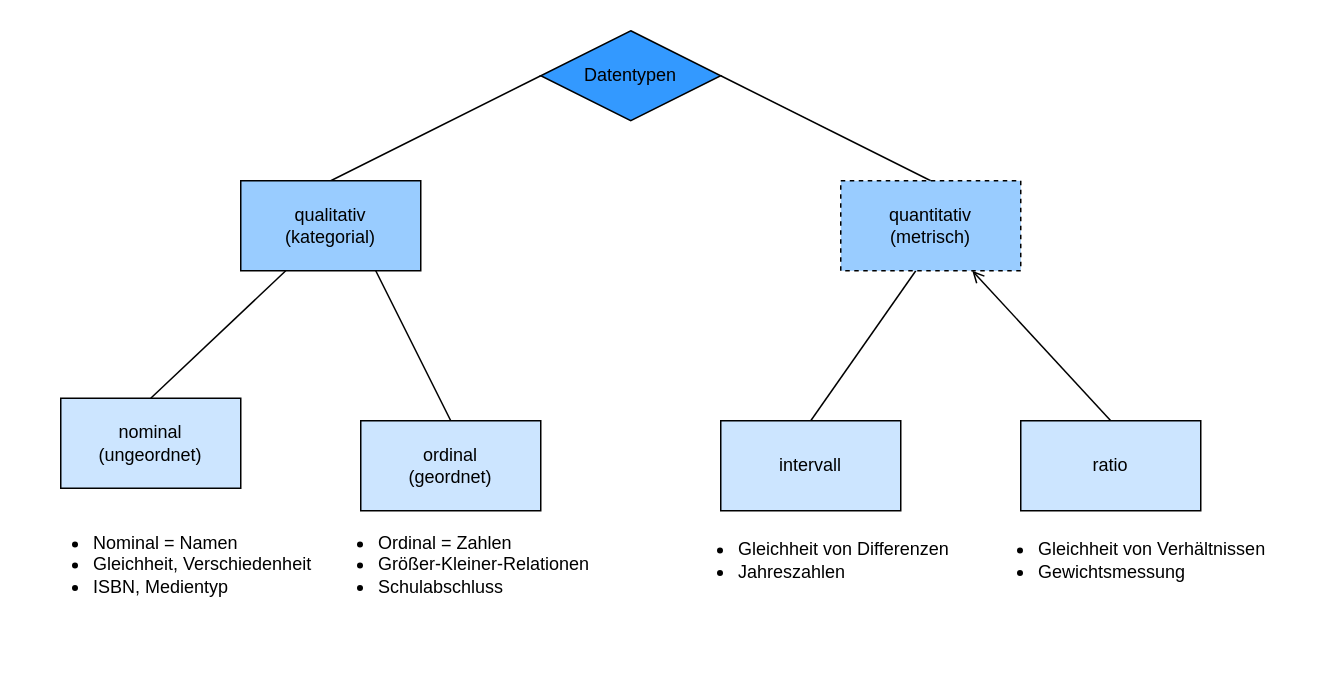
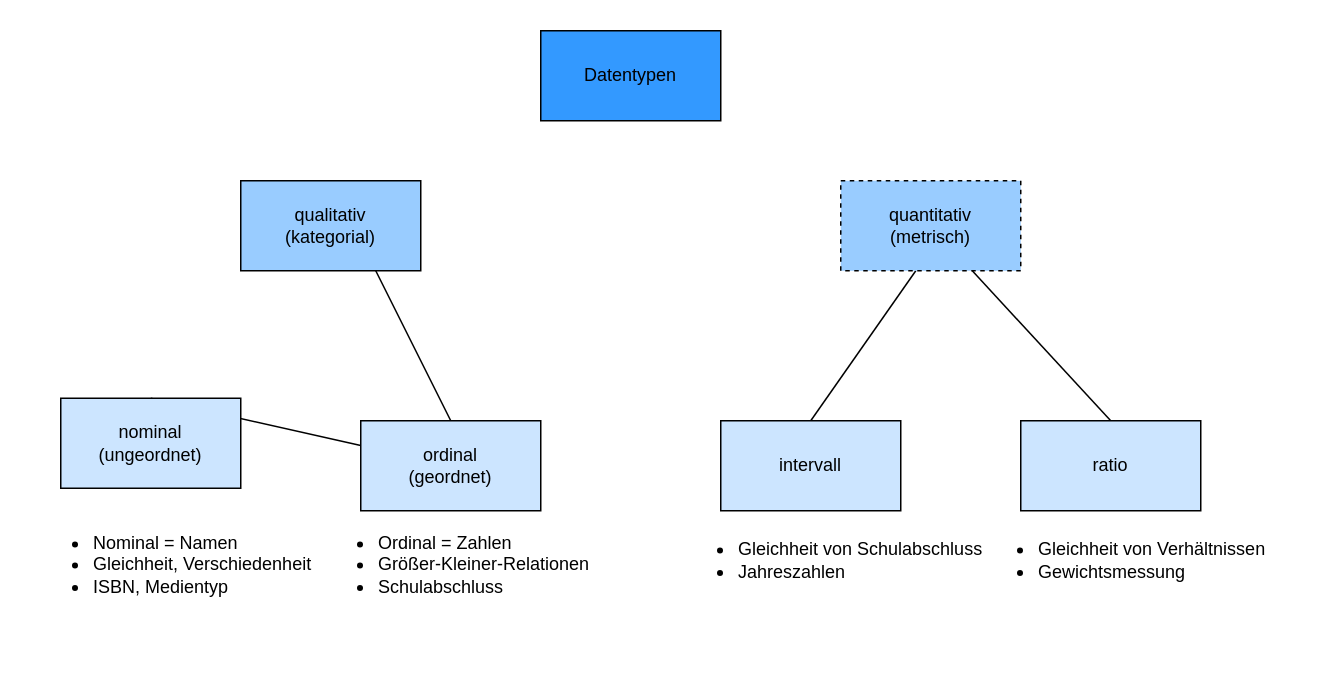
  <mxCell id="0" />
  <mxCell id="1" parent="0" />
- <mxCell id="2" value="" style="endArrow=none;html=1;exitX=0.5;exitY=0;exitDx=0;exitDy=0;entryX=0.25;entryY=1;entryDx=0;entryDy=0;" parent="1" source="15" target="13" edge="1"><mxGeometry width="50" height="50" relative="1" as="geometry"><mxPoint x="110" y="280" as="sourcePoint" /><mxPoint x="190" y="180" as="targetPoint" /></mxGeometry></mxCell>
+ <mxCell id="2" value="" style="endArrow=none;html=1;exitX=0.5;exitY=0;exitDx=0;exitDy=0;" parent="1" source="15" target="16" edge="1"><mxGeometry width="50" height="50" relative="1" as="geometry"><mxPoint x="110" y="280" as="sourcePoint" /><mxPoint x="190" y="180" as="targetPoint" /></mxGeometry></mxCell>
  <mxCell id="3" value="" style="endArrow=none;html=1;exitX=0.5;exitY=0;exitDx=0;exitDy=0;entryX=0.75;entryY=1;entryDx=0;entryDy=0;" parent="1" target="13" edge="1"><mxGeometry width="50" height="50" relative="1" as="geometry"><mxPoint x="300" y="280" as="sourcePoint" /><mxPoint x="250" y="180" as="targetPoint" /></mxGeometry></mxCell>
  <mxCell id="4" value="" style="endArrow=none;html=1;exitX=0.5;exitY=0;exitDx=0;exitDy=0;entryX=0.417;entryY=1;entryDx=0;entryDy=0;entryPerimeter=0;" parent="1" target="14" edge="1"><mxGeometry width="50" height="50" relative="1" as="geometry"><mxPoint x="540" y="280" as="sourcePoint" /><mxPoint x="610" y="190" as="targetPoint" /></mxGeometry></mxCell>
- <mxCell id="5" value="" style="endArrow=open;html=1;exitX=0.5;exitY=0;exitDx=0;exitDy=0;" parent="1" source="18" target="14" edge="1"><mxGeometry width="50" height="50" relative="1" as="geometry"><mxPoint x="740" y="280" as="sourcePoint" /><mxPoint x="640" y="200" as="targetPoint" /></mxGeometry></mxCell>
- <mxCell id="6" value="" style="endArrow=none;html=1;exitX=0.5;exitY=0;exitDx=0;exitDy=0;entryX=0;entryY=0.5;entryDx=0;entryDy=0;" parent="1" source="13" target="12" edge="1"><mxGeometry width="50" height="50" relative="1" as="geometry"><mxPoint x="220" y="120" as="sourcePoint" /><mxPoint x="350" y="60" as="targetPoint" /></mxGeometry></mxCell>
- <mxCell id="7" value="" style="endArrow=none;html=1;exitX=0.5;exitY=0;exitDx=0;exitDy=0;entryX=1;entryY=0.5;entryDx=0;entryDy=0;" parent="1" source="14" target="12" edge="1"><mxGeometry width="50" height="50" relative="1" as="geometry"><mxPoint x="620" y="120" as="sourcePoint" /><mxPoint x="470" y="60" as="targetPoint" /></mxGeometry></mxCell>
+ <mxCell id="5" value="" style="endArrow=none;html=1;exitX=0.5;exitY=0;exitDx=0;exitDy=0;" parent="1" source="18" target="14" edge="1"><mxGeometry width="50" height="50" relative="1" as="geometry"><mxPoint x="740" y="280" as="sourcePoint" /><mxPoint x="640" y="200" as="targetPoint" /></mxGeometry></mxCell>
  <mxCell id="8" value="&lt;div&gt;&lt;ul&gt;&lt;li&gt;Nominal = Namen&lt;/li&gt;&lt;li&gt;Gleichheit, Verschiedenheit&lt;br&gt;&lt;/li&gt;&lt;li&gt;ISBN, Medientyp&lt;br&gt;&lt;/li&gt;&lt;/ul&gt;&lt;/div&gt;&lt;div&gt;&lt;br&gt;&lt;/div&gt;&lt;div&gt;&lt;br&gt;&lt;/div&gt;" style="text;html=1;resizable=0;points=[];autosize=1;align=left;verticalAlign=top;spacingTop=-4;" parent="1" vertex="1"><mxGeometry x="20" y="340" width="200" height="100" as="geometry" /></mxCell>
  <mxCell id="9" value="&lt;div&gt;&lt;ul&gt;&lt;li&gt;Ordinal = Zahlen&lt;/li&gt;&lt;li&gt;Größer-Kleiner-Relationen&lt;br&gt;&lt;/li&gt;&lt;li&gt;Schulabschluss&lt;br&gt;&lt;/li&gt;&lt;/ul&gt;&lt;/div&gt;&lt;div&gt;&lt;br&gt;&lt;/div&gt;" style="text;html=1;resizable=0;points=[];autosize=1;align=left;verticalAlign=top;spacingTop=-4;" parent="1" vertex="1"><mxGeometry x="210" y="340" width="200" height="80" as="geometry" /></mxCell>
- <mxCell id="10" value="&lt;div&gt;&lt;br&gt;&lt;ul&gt;&lt;li&gt;Gleichheit von Differenzen&lt;br&gt;&lt;/li&gt;&lt;li&gt;Jahreszahlen&lt;br&gt;&lt;/li&gt;&lt;/ul&gt;&lt;/div&gt;&lt;div&gt;&lt;br&gt;&lt;/div&gt;" style="text;html=1;resizable=0;points=[];autosize=1;align=left;verticalAlign=top;spacingTop=-4;" parent="1" vertex="1"><mxGeometry x="450" y="330" width="200" height="80" as="geometry" /></mxCell>
+ <mxCell id="10" value="&lt;div&gt;&lt;br&gt;&lt;ul&gt;&lt;li&gt;Gleichheit von Schulabschluss&lt;br&gt;&lt;/li&gt;&lt;li&gt;Jahreszahlen&lt;br&gt;&lt;/li&gt;&lt;/ul&gt;&lt;/div&gt;&lt;div&gt;&lt;br&gt;&lt;/div&gt;" style="text;html=1;resizable=0;points=[];autosize=1;align=left;verticalAlign=top;spacingTop=-4;" parent="1" vertex="1"><mxGeometry x="450" y="330" width="200" height="80" as="geometry" /></mxCell>
  <mxCell id="11" value="&lt;div&gt;&lt;br&gt;&lt;ul&gt;&lt;li&gt;Gleichheit von Verhältnissen&lt;br&gt;&lt;/li&gt;&lt;li&gt;Gewichtsmessung&lt;br&gt;&lt;/li&gt;&lt;/ul&gt;&lt;/div&gt;&lt;div&gt;&lt;br&gt;&lt;/div&gt;&lt;div&gt;&lt;br&gt;&lt;/div&gt;" style="text;html=1;resizable=0;points=[];autosize=1;align=left;verticalAlign=top;spacingTop=-4;" parent="1" vertex="1"><mxGeometry x="650" y="330" width="210" height="100" as="geometry" /></mxCell>
- <mxCell id="12" value="Datentypen" style="rhombus;whiteSpace=wrap;html=1;fillColor=#3399FF;" parent="1" vertex="1"><mxGeometry x="360" y="20" width="120" height="60" as="geometry" /></mxCell>
+ <mxCell id="12" value="Datentypen" style="rounded=0;whiteSpace=wrap;html=1;fillColor=#3399FF;" parent="1" vertex="1"><mxGeometry x="360" y="20" width="120" height="60" as="geometry" /></mxCell>
  <mxCell id="13" value="&lt;div&gt;qualitativ&lt;/div&gt;&lt;div&gt;(kategorial)&lt;br&gt;&lt;/div&gt;" style="rounded=0;whiteSpace=wrap;html=1;fillColor=#99CCFF;" parent="1" vertex="1"><mxGeometry x="160" y="120" width="120" height="60" as="geometry" /></mxCell>
  <mxCell id="14" value="&lt;div&gt;quantitativ&lt;/div&gt;&lt;div&gt;(metrisch)&lt;br&gt;&lt;/div&gt;" style="rounded=0;whiteSpace=wrap;html=1;fillColor=#99CCFF;dashed=1;" parent="1" vertex="1"><mxGeometry x="560" y="120" width="120" height="60" as="geometry" /></mxCell>
  <mxCell id="15" value="&lt;div&gt;nominal&lt;/div&gt;&lt;div&gt;(ungeordnet)&lt;/div&gt;" style="rounded=0;whiteSpace=wrap;html=1;fillColor=#CCE5FF;" parent="1" vertex="1"><mxGeometry x="40" y="265" width="120" height="60" as="geometry" /></mxCell>
  <mxCell id="16" value="&lt;div&gt;ordinal&lt;/div&gt;&lt;div&gt;(geordnet)&lt;br&gt;&lt;/div&gt;" style="rounded=0;whiteSpace=wrap;html=1;fillColor=#CCE5FF;" parent="1" vertex="1"><mxGeometry x="240" y="280" width="120" height="60" as="geometry" /></mxCell>
  <mxCell id="17" value="intervall" style="rounded=0;whiteSpace=wrap;html=1;fillColor=#CCE5FF;" parent="1" vertex="1"><mxGeometry x="480" y="280" width="120" height="60" as="geometry" /></mxCell>
  <mxCell id="18" value="ratio" style="rounded=0;whiteSpace=wrap;html=1;fillColor=#CCE5FF;" parent="1" vertex="1"><mxGeometry x="680" y="280" width="120" height="60" as="geometry" /></mxCell>
